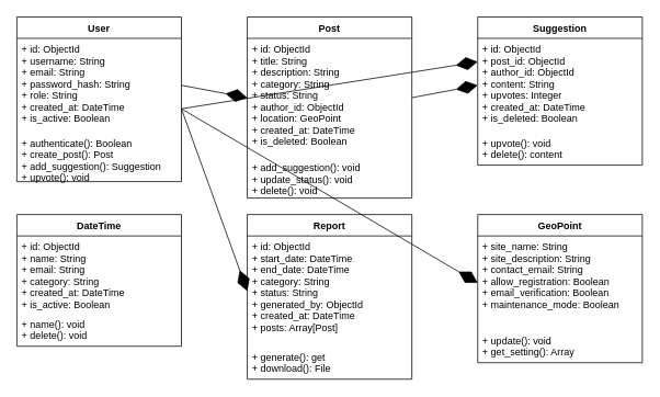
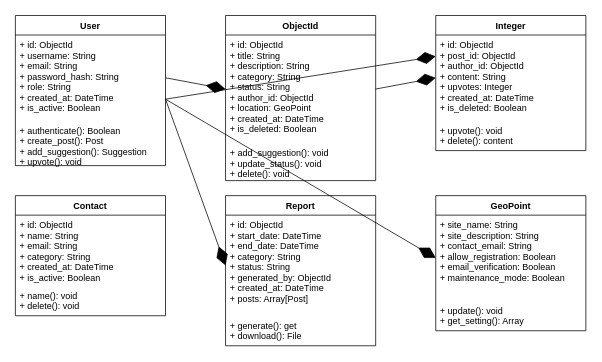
  <mxCell id="0" />
  <mxCell id="1" parent="0" />
  <mxCell id="2" value="User" style="swimlane;fontStyle=1;align=center;verticalAlign=top;childLayout=stackLayout;horizontal=1;startSize=26;horizontalStack=0;resizeParent=1;resizeParentMax=0;resizeLast=0;collapsible=1;marginBottom=0;" vertex="1" parent="1"><mxGeometry x="20" y="20" width="200" height="200" as="geometry" /></mxCell>
  <mxCell id="3" value="+ id: ObjectId&#10;+ username: String&#10;+ email: String&#10;+ password_hash: String&#10;+ role: String&#10;+ created_at: DateTime&#10;+ is_active: Boolean" style="text;strokeColor=none;fillColor=none;align=left;verticalAlign=top;spacingLeft=4;spacingRight=4;overflow=hidden;rotatable=0;points=[[0,0.5],[1,0.5]];portConstraint=eastwest;" vertex="1" parent="2"><mxGeometry y="26" width="200" height="114" as="geometry" /></mxCell>
  <mxCell id="4" value="+ authenticate(): Boolean&#10;+ create_post(): Post&#10;+ add_suggestion(): Suggestion&#10;+ upvote(): void" style="text;strokeColor=none;fillColor=none;align=left;verticalAlign=top;spacingLeft=4;spacingRight=4;overflow=hidden;rotatable=0;points=[[0,0.5],[1,0.5]];portConstraint=eastwest;" vertex="1" parent="2"><mxGeometry y="140" width="200" height="60" as="geometry" /></mxCell>
- <mxCell id="5" value="Post" style="swimlane;fontStyle=1;align=center;verticalAlign=top;childLayout=stackLayout;horizontal=1;startSize=26;horizontalStack=0;resizeParent=1;resizeParentMax=0;resizeLast=0;collapsible=1;marginBottom=0;" vertex="1" parent="1"><mxGeometry x="300" y="20" width="200" height="220" as="geometry" /></mxCell>
+ <mxCell id="5" value="ObjectId" style="swimlane;fontStyle=1;align=center;verticalAlign=top;childLayout=stackLayout;horizontal=1;startSize=26;horizontalStack=0;resizeParent=1;resizeParentMax=0;resizeLast=0;collapsible=1;marginBottom=0;" vertex="1" parent="1"><mxGeometry x="300" y="20" width="200" height="220" as="geometry" /></mxCell>
  <mxCell id="6" value="+ id: ObjectId&#10;+ title: String&#10;+ description: String&#10;+ category: String&#10;+ status: String&#10;+ author_id: ObjectId&#10;+ location: GeoPoint&#10;+ created_at: DateTime&#10;+ is_deleted: Boolean" style="text;strokeColor=none;fillColor=none;align=left;verticalAlign=top;spacingLeft=4;spacingRight=4;overflow=hidden;rotatable=0;points=[[0,0.5],[1,0.5]];portConstraint=eastwest;" vertex="1" parent="5"><mxGeometry y="26" width="200" height="144" as="geometry" /></mxCell>
  <mxCell id="7" value="+ add_suggestion(): void&#10;+ update_status(): void&#10;+ delete(): void" style="text;strokeColor=none;fillColor=none;align=left;verticalAlign=top;spacingLeft=4;spacingRight=4;overflow=hidden;rotatable=0;points=[[0,0.5],[1,0.5]];portConstraint=eastwest;" vertex="1" parent="5"><mxGeometry y="170" width="200" height="50" as="geometry" /></mxCell>
- <mxCell id="8" value="Suggestion" style="swimlane;fontStyle=1;align=center;verticalAlign=top;childLayout=stackLayout;horizontal=1;startSize=26;horizontalStack=0;resizeParent=1;resizeParentMax=0;resizeLast=0;collapsible=1;marginBottom=0;" vertex="1" parent="1"><mxGeometry x="580" y="20" width="200" height="180" as="geometry" /></mxCell>
+ <mxCell id="8" value="Integer" style="swimlane;fontStyle=1;align=center;verticalAlign=top;childLayout=stackLayout;horizontal=1;startSize=26;horizontalStack=0;resizeParent=1;resizeParentMax=0;resizeLast=0;collapsible=1;marginBottom=0;" vertex="1" parent="1"><mxGeometry x="580" y="20" width="200" height="180" as="geometry" /></mxCell>
  <mxCell id="9" value="+ id: ObjectId&#10;+ post_id: ObjectId&#10;+ author_id: ObjectId&#10;+ content: String&#10;+ upvotes: Integer&#10;+ created_at: DateTime&#10;+ is_deleted: Boolean" style="text;strokeColor=none;fillColor=none;align=left;verticalAlign=top;spacingLeft=4;spacingRight=4;overflow=hidden;rotatable=0;points=[[0,0.5],[1,0.5]];portConstraint=eastwest;" vertex="1" parent="8"><mxGeometry y="26" width="200" height="114" as="geometry" /></mxCell>
  <mxCell id="10" value="+ upvote(): void&#10;+ delete(): content" style="text;strokeColor=none;fillColor=none;align=left;verticalAlign=top;spacingLeft=4;spacingRight=4;overflow=hidden;rotatable=0;points=[[0,0.5],[1,0.5]];portConstraint=eastwest;" vertex="1" parent="8"><mxGeometry y="140" width="200" height="40" as="geometry" /></mxCell>
- <mxCell id="11" value="DateTime" style="swimlane;fontStyle=1;align=center;verticalAlign=top;childLayout=stackLayout;horizontal=1;startSize=26;horizontalStack=0;resizeParent=1;resizeParentMax=0;resizeLast=0;collapsible=1;marginBottom=0;" vertex="1" parent="1"><mxGeometry x="20" y="260" width="200" height="160" as="geometry" /></mxCell>
+ <mxCell id="11" value="Contact" style="swimlane;fontStyle=1;align=center;verticalAlign=top;childLayout=stackLayout;horizontal=1;startSize=26;horizontalStack=0;resizeParent=1;resizeParentMax=0;resizeLast=0;collapsible=1;marginBottom=0;" vertex="1" parent="1"><mxGeometry x="20" y="260" width="200" height="160" as="geometry" /></mxCell>
  <mxCell id="12" value="+ id: ObjectId&#10;+ name: String&#10;+ email: String&#10;+ category: String&#10;+ created_at: DateTime&#10;+ is_active: Boolean" style="text;strokeColor=none;fillColor=none;align=left;verticalAlign=top;spacingLeft=4;spacingRight=4;overflow=hidden;rotatable=0;points=[[0,0.5],[1,0.5]];portConstraint=eastwest;" vertex="1" parent="11"><mxGeometry y="26" width="200" height="94" as="geometry" /></mxCell>
  <mxCell id="13" value="+ name(): void&#10;+ delete(): void" style="text;strokeColor=none;fillColor=none;align=left;verticalAlign=top;spacingLeft=4;spacingRight=4;overflow=hidden;rotatable=0;points=[[0,0.5],[1,0.5]];portConstraint=eastwest;" vertex="1" parent="11"><mxGeometry y="120" width="200" height="40" as="geometry" /></mxCell>
  <mxCell id="14" value="Report" style="swimlane;fontStyle=1;align=center;verticalAlign=top;childLayout=stackLayout;horizontal=1;startSize=26;horizontalStack=0;resizeParent=1;resizeParentMax=0;resizeLast=0;collapsible=1;marginBottom=0;" vertex="1" parent="1"><mxGeometry x="300" y="260" width="200" height="200" as="geometry" /></mxCell>
  <mxCell id="15" value="+ id: ObjectId&#10;+ start_date: DateTime&#10;+ end_date: DateTime&#10;+ category: String&#10;+ status: String&#10;+ generated_by: ObjectId&#10;+ created_at: DateTime&#10;+ posts: Array[Post]" style="text;strokeColor=none;fillColor=none;align=left;verticalAlign=top;spacingLeft=4;spacingRight=4;overflow=hidden;rotatable=0;points=[[0,0.5],[1,0.5]];portConstraint=eastwest;" vertex="1" parent="14"><mxGeometry y="26" width="200" height="134" as="geometry" /></mxCell>
  <mxCell id="16" value="+ generate(): get&#10;+ download(): File" style="text;strokeColor=none;fillColor=none;align=left;verticalAlign=top;spacingLeft=4;spacingRight=4;overflow=hidden;rotatable=0;points=[[0,0.5],[1,0.5]];portConstraint=eastwest;" vertex="1" parent="14"><mxGeometry y="160" width="200" height="40" as="geometry" /></mxCell>
  <mxCell id="17" value="GeoPoint" style="swimlane;fontStyle=1;align=center;verticalAlign=top;childLayout=stackLayout;horizontal=1;startSize=26;horizontalStack=0;resizeParent=1;resizeParentMax=0;resizeLast=0;collapsible=1;marginBottom=0;" vertex="1" parent="1"><mxGeometry x="580" y="260" width="200" height="180" as="geometry" /></mxCell>
  <mxCell id="18" value="+ site_name: String&#10;+ site_description: String&#10;+ contact_email: String&#10;+ allow_registration: Boolean&#10;+ email_verification: Boolean&#10;+ maintenance_mode: Boolean" style="text;strokeColor=none;fillColor=none;align=left;verticalAlign=top;spacingLeft=4;spacingRight=4;overflow=hidden;rotatable=0;points=[[0,0.5],[1,0.5]];portConstraint=eastwest;" vertex="1" parent="17"><mxGeometry y="26" width="200" height="114" as="geometry" /></mxCell>
  <mxCell id="19" value="+ update(): void&#10;+ get_setting(): Array" style="text;strokeColor=none;fillColor=none;align=left;verticalAlign=top;spacingLeft=4;spacingRight=4;overflow=hidden;rotatable=0;points=[[0,0.5],[1,0.5]];portConstraint=eastwest;" vertex="1" parent="17"><mxGeometry y="140" width="200" height="40" as="geometry" /></mxCell>
  <mxCell id="20" value="" style="endArrow=diamondThin;endFill=1;endSize=24;html=1;rounded=0;exitX=1;exitY=0.5;entryX=0;entryY=0.5;" edge="1" parent="1" source="3" target="6"><mxGeometry width="160" relative="1" as="geometry" /></mxCell>
  <mxCell id="21" value="" style="endArrow=diamondThin;endFill=1;endSize=24;html=1;rounded=0;exitX=1;exitY=0.5;entryX=0;entryY=0.5;" edge="1" parent="1" source="6" target="9"><mxGeometry width="160" relative="1" as="geometry" /></mxCell>
  <mxCell id="22" value="" style="endArrow=diamondThin;endFill=1;endSize=24;html=1;rounded=0;exitX=1;exitY=0.75;entryX=0;entryY=0.25;" edge="1" parent="1" source="3" target="9"><mxGeometry width="160" relative="1" as="geometry" /></mxCell>
  <mxCell id="23" value="" style="endArrow=diamondThin;endFill=1;endSize=24;html=1;rounded=0;exitX=1;exitY=0.75;entryX=0;entryY=0.5;" edge="1" parent="1" source="3" target="15"><mxGeometry width="160" relative="1" as="geometry" /></mxCell>
  <mxCell id="24" value="" style="endArrow=diamondThin;endFill=1;endSize=24;html=1;rounded=0;exitX=1;exitY=0.75;entryX=0;entryY=0.5;" edge="1" parent="1" source="3" target="18"><mxGeometry width="160" relative="1" as="geometry" /></mxCell>
